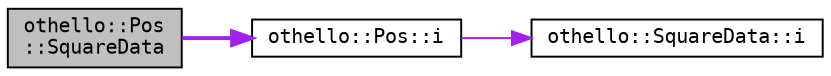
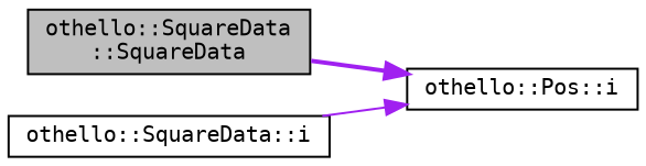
  digraph {
    fontname="DejaVu Sans Mono"
    rankdir=LR
    node [color=black fillcolor=white fontname="DejaVu Sans Mono" fontsize=10 shape=record style=filled]
    edge [color=purple fontname="DejaVu Sans Mono" fontsize=10 labelfontname=Helvetica labelfontsize=10]
-   n1 [fillcolor=grey75 fontcolor=black height=0.2 label="othello::Pos\l::SquareData" width=0.4]
+   n1 [fillcolor=grey75 fontcolor=black height=0.2 label="othello::SquareData\l::SquareData" width=0.4]
    n2 [height=0.2 label="othello::Pos::i" width=0.4]
    n3 [height=0.2 label="othello::SquareData::i" width=0.4]
    n1 -> n2 [style=bold]
-   n2 -> n3 [style=solid]
+   n3 -> n2 [style=solid]
  }
